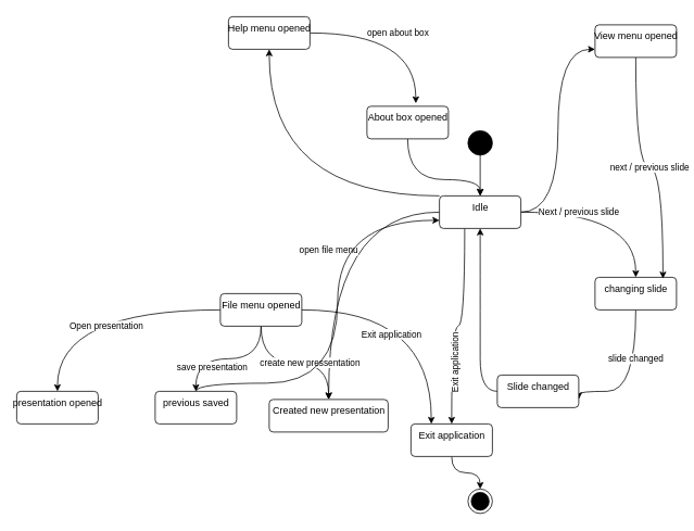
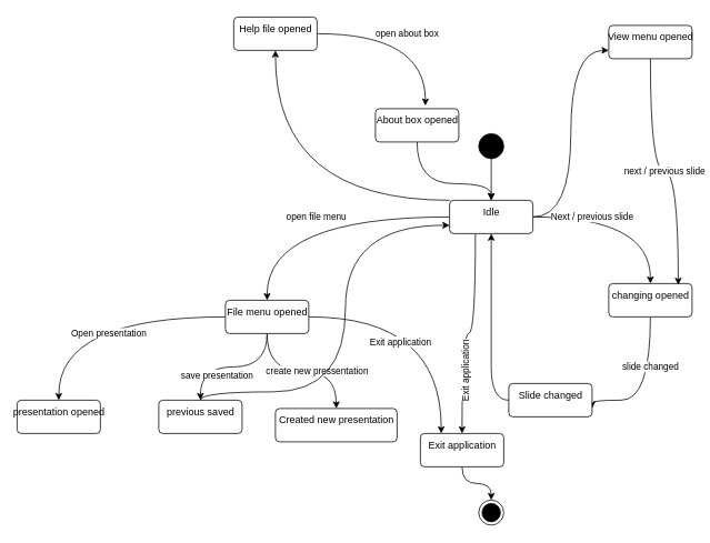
  <mxCell id="0" />
  <mxCell id="1" parent="0" />
  <mxCell id="2" style="edgeStyle=orthogonalEdgeStyle;rounded=0;orthogonalLoop=1;jettySize=auto;html=1;entryX=0.5;entryY=0;entryDx=0;entryDy=0;entryPerimeter=0;curved=1;" edge="1" parent="1" source="9" target="14"><mxGeometry relative="1" as="geometry"><mxPoint x="780" y="330" as="targetPoint" /></mxGeometry></mxCell>
  <mxCell id="3" value="Next / previous slide" style="edgeLabel;html=1;align=center;verticalAlign=middle;resizable=0;points=[];" vertex="1" connectable="0" parent="2"><mxGeometry x="-0.366" y="1" relative="1" as="geometry"><mxPoint as="offset" /></mxGeometry></mxCell>
- <mxCell id="4" value="open file menu" style="edgeStyle=orthogonalEdgeStyle;curved=1;rounded=0;orthogonalLoop=1;jettySize=auto;html=1;" edge="1" parent="1" source="9" target="30"><mxGeometry relative="1" as="geometry" /></mxCell>
+ <mxCell id="4" value="open file menu" style="edgeStyle=orthogonalEdgeStyle;curved=1;rounded=0;orthogonalLoop=1;jettySize=auto;html=1;entryX=0.5;entryY=0;entryDx=0;entryDy=0;" edge="1" parent="1" source="9" target="21"><mxGeometry relative="1" as="geometry" /></mxCell>
  <mxCell id="5" style="edgeStyle=orthogonalEdgeStyle;curved=1;rounded=0;orthogonalLoop=1;jettySize=auto;html=1;entryX=0;entryY=0.75;entryDx=0;entryDy=0;" edge="1" parent="1" source="9" target="23"><mxGeometry relative="1" as="geometry" /></mxCell>
  <mxCell id="6" style="edgeStyle=orthogonalEdgeStyle;curved=1;rounded=0;orthogonalLoop=1;jettySize=auto;html=1;" edge="1" parent="1" source="9" target="25"><mxGeometry relative="1" as="geometry"><Array as="points"><mxPoint x="330" y="240" /></Array></mxGeometry></mxCell>
  <mxCell id="7" style="edgeStyle=orthogonalEdgeStyle;curved=1;rounded=0;orthogonalLoop=1;jettySize=auto;html=1;" edge="1" parent="1" source="9" target="33"><mxGeometry relative="1" as="geometry"><Array as="points"><mxPoint x="570" y="400" /><mxPoint x="554" y="400" /></Array></mxGeometry></mxCell>
  <mxCell id="8" value="Exit application" style="edgeLabel;html=1;align=center;verticalAlign=middle;resizable=0;points=[];rotation=-90;" vertex="1" connectable="0" parent="7"><mxGeometry x="0.425" y="3" relative="1" as="geometry"><mxPoint as="offset" /></mxGeometry></mxCell>
  <mxCell id="9" value="Idle" style="html=1;align=center;verticalAlign=top;rounded=1;absoluteArcSize=1;arcSize=10;dashed=0;" vertex="1" parent="1"><mxGeometry x="539" y="240" width="100" height="40" as="geometry" /></mxCell>
  <mxCell id="10" value="" style="ellipse;html=1;shape=endState;fillColor=#000000;strokeColor=#000000;" vertex="1" parent="1"><mxGeometry x="574" y="600" width="30" height="30" as="geometry" /></mxCell>
  <mxCell id="11" style="edgeStyle=orthogonalEdgeStyle;rounded=0;orthogonalLoop=1;jettySize=auto;html=1;entryX=0.5;entryY=0;entryDx=0;entryDy=0;" edge="1" parent="1" source="12" target="9"><mxGeometry relative="1" as="geometry" /></mxCell>
  <mxCell id="12" value="" style="shape=ellipse;html=1;fillColor=#000000;fontSize=18;fontColor=#ffffff;" vertex="1" parent="1"><mxGeometry x="574" y="160" width="30" height="30" as="geometry" /></mxCell>
  <mxCell id="13" value="slide changed" style="edgeStyle=orthogonalEdgeStyle;curved=1;rounded=0;orthogonalLoop=1;jettySize=auto;html=1;entryX=1;entryY=0.75;entryDx=0;entryDy=0;" edge="1" parent="1" source="14" target="16"><mxGeometry x="-0.333" relative="1" as="geometry"><Array as="points"><mxPoint x="780" y="480" /></Array><mxPoint as="offset" /></mxGeometry></mxCell>
- <mxCell id="14" value="changing slide" style="html=1;align=center;verticalAlign=top;rounded=1;absoluteArcSize=1;arcSize=10;dashed=0;" vertex="1" parent="1"><mxGeometry x="730" y="340" width="100" height="40" as="geometry" /></mxCell>
+ <mxCell id="14" value="changing opened" style="html=1;align=center;verticalAlign=top;rounded=1;absoluteArcSize=1;arcSize=10;dashed=0;" vertex="1" parent="1"><mxGeometry x="730" y="340" width="100" height="40" as="geometry" /></mxCell>
  <mxCell id="15" style="edgeStyle=orthogonalEdgeStyle;curved=1;rounded=0;orthogonalLoop=1;jettySize=auto;html=1;entryX=0.5;entryY=1;entryDx=0;entryDy=0;" edge="1" parent="1" source="16" target="9"><mxGeometry relative="1" as="geometry"><Array as="points"><mxPoint x="589" y="400" /><mxPoint x="589" y="400" /></Array></mxGeometry></mxCell>
  <mxCell id="16" value="Slide changed" style="html=1;align=center;verticalAlign=top;rounded=1;absoluteArcSize=1;arcSize=10;dashed=0;" vertex="1" parent="1"><mxGeometry x="610" y="460" width="100" height="40" as="geometry" /></mxCell>
  <mxCell id="17" value="save presentation" style="edgeStyle=orthogonalEdgeStyle;curved=1;rounded=0;orthogonalLoop=1;jettySize=auto;html=1;" edge="1" parent="1" source="21" target="29"><mxGeometry x="0.25" y="10" relative="1" as="geometry"><mxPoint as="offset" /></mxGeometry></mxCell>
  <mxCell id="18" value="create new pressentation" style="edgeStyle=orthogonalEdgeStyle;curved=1;rounded=0;orthogonalLoop=1;jettySize=auto;html=1;" edge="1" parent="1" source="21" target="30"><mxGeometry x="0.214" relative="1" as="geometry"><mxPoint as="offset" /></mxGeometry></mxCell>
  <mxCell id="19" value="Open presentation" style="edgeStyle=orthogonalEdgeStyle;curved=1;rounded=0;orthogonalLoop=1;jettySize=auto;html=1;entryX=0.5;entryY=0;entryDx=0;entryDy=0;" edge="1" parent="1" source="21" target="31"><mxGeometry x="-0.067" y="20" relative="1" as="geometry"><mxPoint as="offset" /></mxGeometry></mxCell>
  <mxCell id="20" value="Exit application" style="edgeStyle=orthogonalEdgeStyle;curved=1;rounded=0;orthogonalLoop=1;jettySize=auto;html=1;entryX=0.25;entryY=0;entryDx=0;entryDy=0;" edge="1" parent="1" source="21" target="33"><mxGeometry x="-0.264" y="-30" relative="1" as="geometry"><mxPoint as="offset" /></mxGeometry></mxCell>
  <mxCell id="21" value="File menu opened" style="html=1;align=center;verticalAlign=top;rounded=1;absoluteArcSize=1;arcSize=10;dashed=0;" vertex="1" parent="1"><mxGeometry x="270" y="360" width="100" height="40" as="geometry" /></mxCell>
  <mxCell id="22" value="next / previous slide" style="edgeStyle=orthogonalEdgeStyle;curved=1;rounded=0;orthogonalLoop=1;jettySize=auto;html=1;entryX=0.834;entryY=0.038;entryDx=0;entryDy=0;entryPerimeter=0;" edge="1" parent="1" source="23" target="14"><mxGeometry relative="1" as="geometry" /></mxCell>
  <mxCell id="23" value="View menu opened" style="html=1;align=center;verticalAlign=top;rounded=1;absoluteArcSize=1;arcSize=10;dashed=0;" vertex="1" parent="1"><mxGeometry x="730" y="30" width="100" height="40" as="geometry" /></mxCell>
  <mxCell id="24" value="open about box" style="edgeStyle=orthogonalEdgeStyle;curved=1;rounded=0;orthogonalLoop=1;jettySize=auto;html=1;entryX=0.6;entryY=-0.091;entryDx=0;entryDy=0;entryPerimeter=0;" edge="1" parent="1" source="25" target="27"><mxGeometry relative="1" as="geometry"><mxPoint x="520" y="120" as="targetPoint" /></mxGeometry></mxCell>
- <mxCell id="25" value="Help menu opened" style="html=1;align=center;verticalAlign=top;rounded=1;absoluteArcSize=1;arcSize=10;dashed=0;" vertex="1" parent="1"><mxGeometry x="280" y="20" width="100" height="40" as="geometry" /></mxCell>
+ <mxCell id="25" value="Help file opened" style="html=1;align=center;verticalAlign=top;rounded=1;absoluteArcSize=1;arcSize=10;dashed=0;" vertex="1" parent="1"><mxGeometry x="280" y="20" width="100" height="40" as="geometry" /></mxCell>
  <mxCell id="26" style="edgeStyle=orthogonalEdgeStyle;curved=1;rounded=0;orthogonalLoop=1;jettySize=auto;html=1;" edge="1" parent="1" source="27" target="9"><mxGeometry relative="1" as="geometry"><Array as="points"><mxPoint x="500" y="220" /><mxPoint x="589" y="220" /></Array></mxGeometry></mxCell>
  <mxCell id="27" value="About box opened" style="html=1;align=center;verticalAlign=top;rounded=1;absoluteArcSize=1;arcSize=10;dashed=0;" vertex="1" parent="1"><mxGeometry x="450" y="130" width="100" height="40" as="geometry" /></mxCell>
  <mxCell id="28" style="edgeStyle=orthogonalEdgeStyle;curved=1;rounded=0;orthogonalLoop=1;jettySize=auto;html=1;entryX=0;entryY=0.75;entryDx=0;entryDy=0;" edge="1" parent="1" source="29" target="9"><mxGeometry relative="1" as="geometry"><Array as="points"><mxPoint x="240" y="470" /><mxPoint x="414" y="470" /><mxPoint x="414" y="270" /></Array></mxGeometry></mxCell>
  <mxCell id="29" value="previous saved" style="html=1;align=center;verticalAlign=top;rounded=1;absoluteArcSize=1;arcSize=10;dashed=0;" vertex="1" parent="1"><mxGeometry y="480" width="100" height="40" as="geometry" x="190" /></mxCell>
  <mxCell id="30" value="Created new presentation" style="html=1;align=center;verticalAlign=top;rounded=1;absoluteArcSize=1;arcSize=10;dashed=0;" vertex="1" parent="1"><mxGeometry x="330" y="490" width="146" height="40" as="geometry" /></mxCell>
  <mxCell id="31" value="presentation opened" style="html=1;align=center;verticalAlign=top;rounded=1;absoluteArcSize=1;arcSize=10;dashed=0;" vertex="1" parent="1"><mxGeometry x="20" y="480" width="100" height="40" as="geometry" /></mxCell>
  <mxCell id="32" style="edgeStyle=orthogonalEdgeStyle;curved=1;rounded=0;orthogonalLoop=1;jettySize=auto;html=1;" edge="1" parent="1" source="33" target="10"><mxGeometry relative="1" as="geometry" /></mxCell>
  <mxCell id="33" value="Exit application" style="html=1;align=center;verticalAlign=top;rounded=1;absoluteArcSize=1;arcSize=10;dashed=0;" vertex="1" parent="1"><mxGeometry x="504" y="520" width="100" height="40" as="geometry" /></mxCell>
